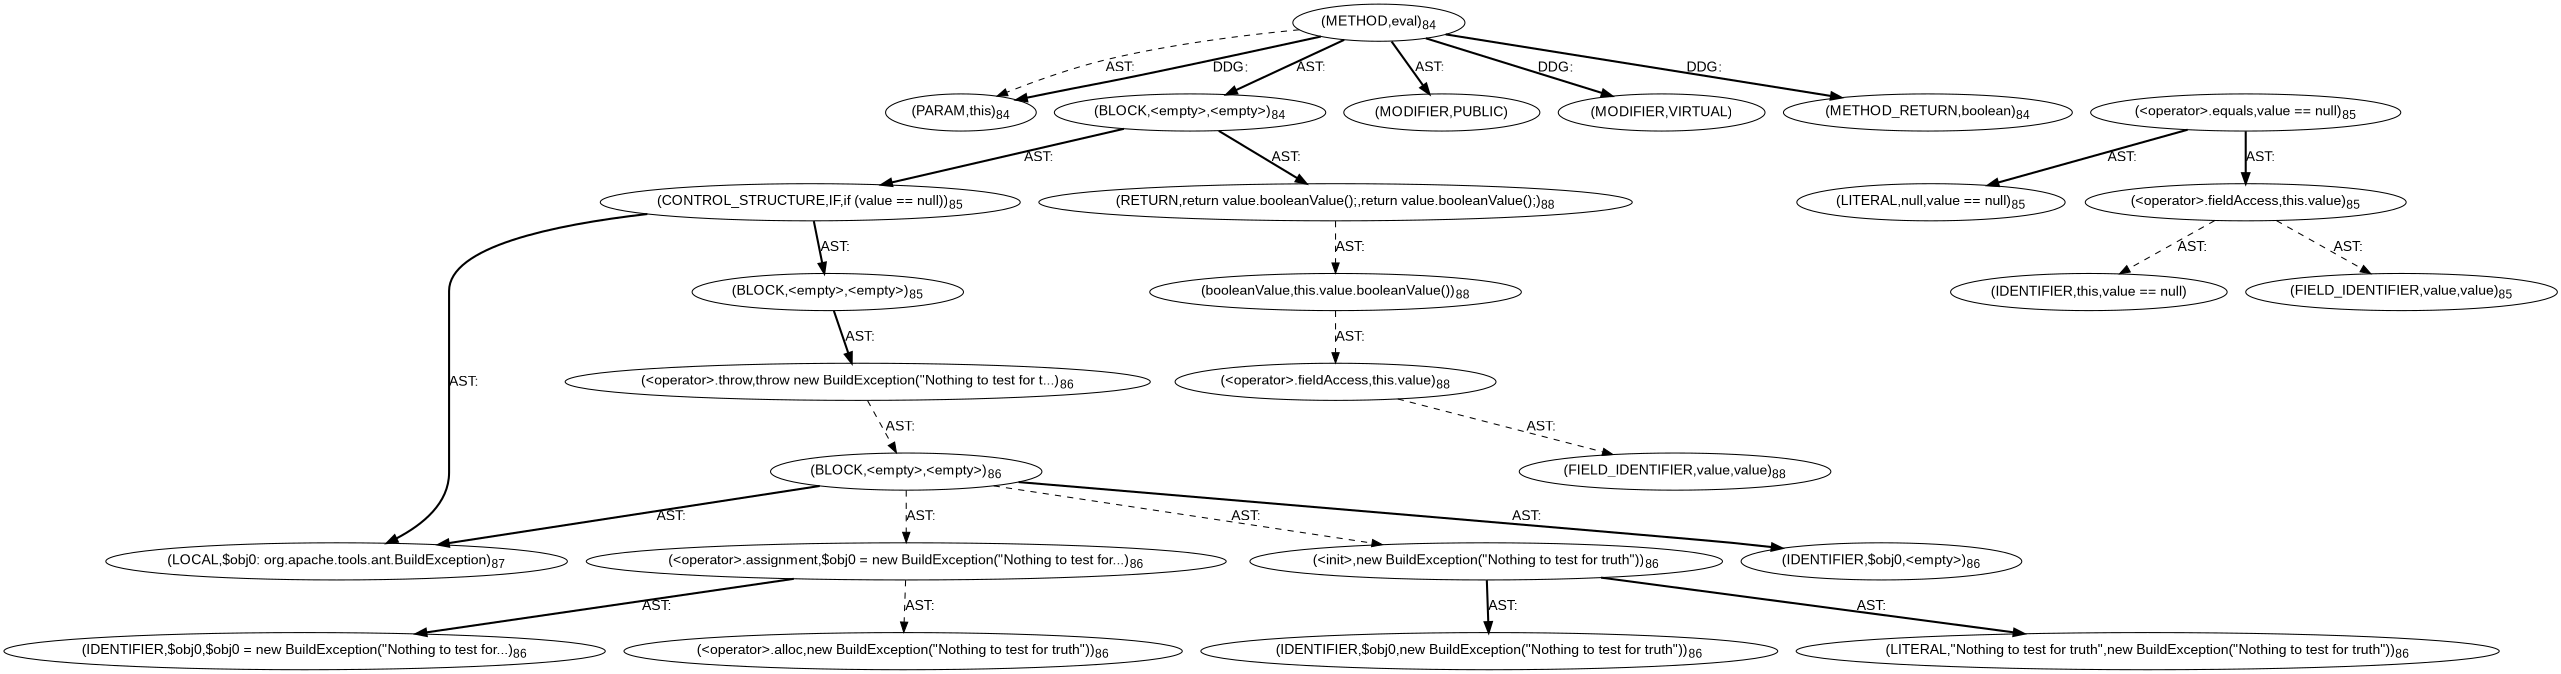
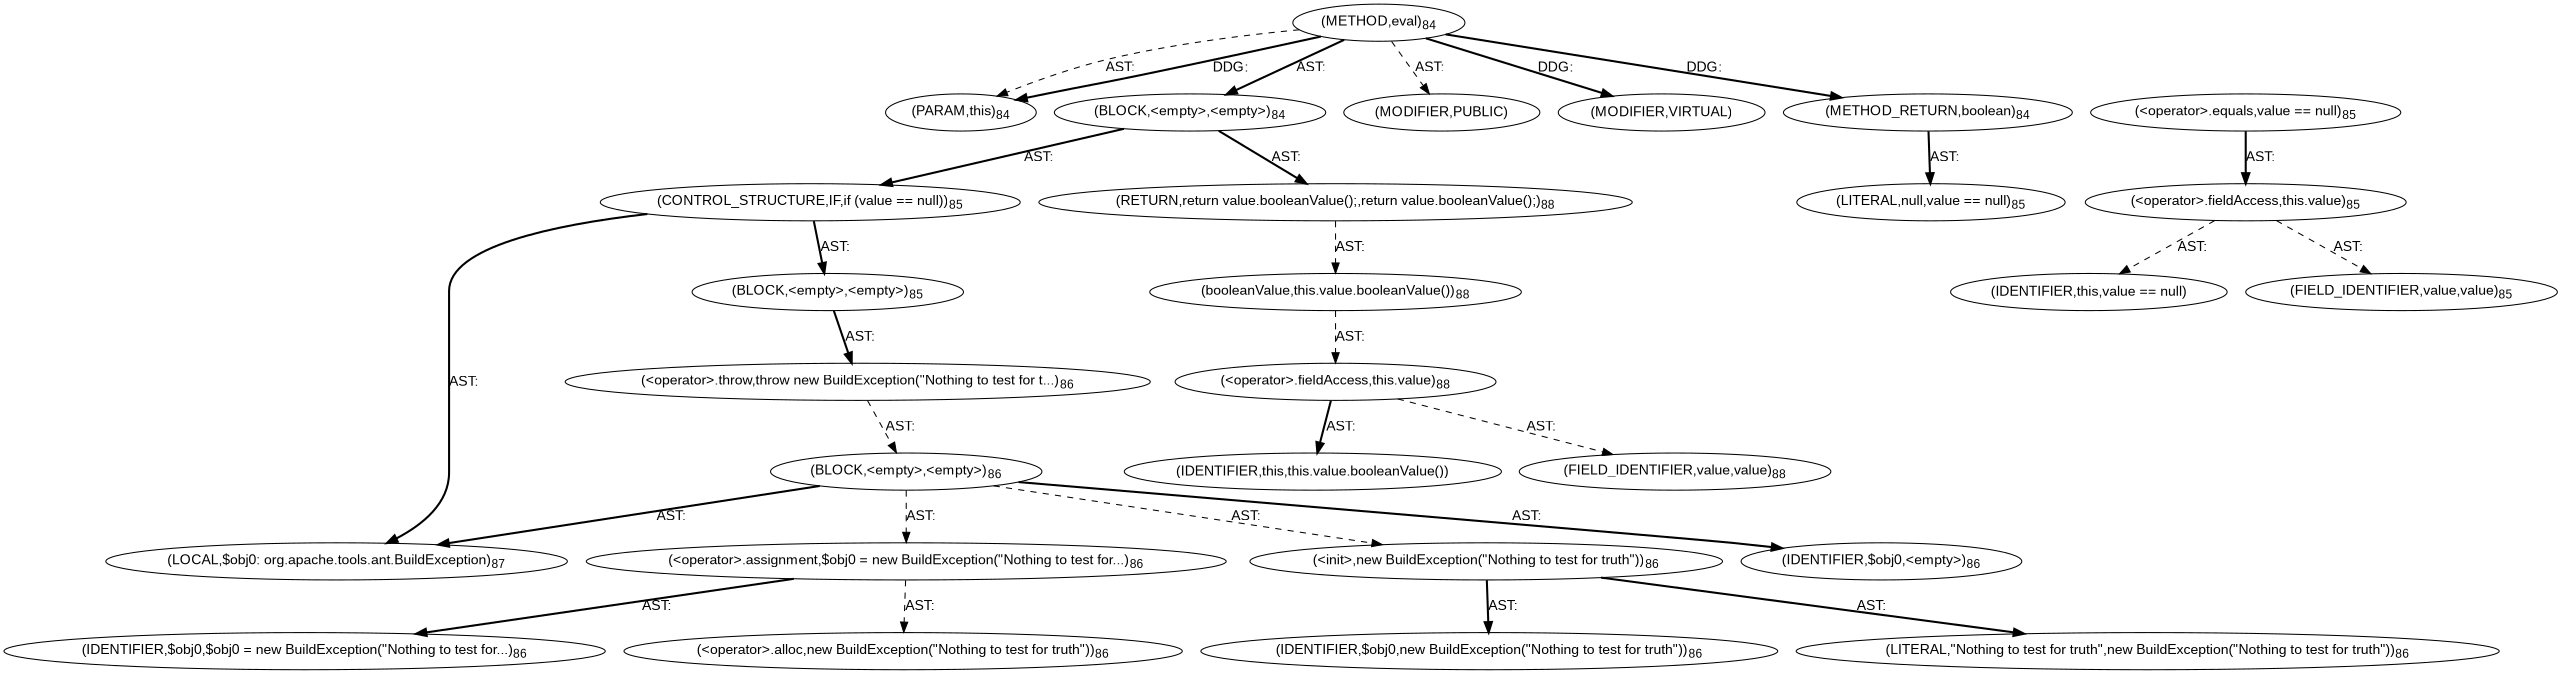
  digraph {
    fontname="Liberation Sans"
    node [fontname="Liberation Sans"]
    edge [fontname="Liberation Sans" style=bold]
    n1 [label=<(METHOD,eval)<SUB>84</SUB>>]
    n2 [label=<(PARAM,this)<SUB>84</SUB>>]
    n3 [label=<(BLOCK,&lt;empty&gt;,&lt;empty&gt;)<SUB>84</SUB>>]
    n4 [label=<(MODIFIER,PUBLIC)>]
    n5 [label=<(MODIFIER,VIRTUAL)>]
    n6 [label=<(METHOD_RETURN,boolean)<SUB>84</SUB>>]
    n7 [label=<(CONTROL_STRUCTURE,IF,if (value == null))<SUB>85</SUB>>]
    n8 [label=<(RETURN,return value.booleanValue();,return value.booleanValue();)<SUB>88</SUB>>]
    n9 [label=<(BLOCK,&lt;empty&gt;,&lt;empty&gt;)<SUB>85</SUB>>]
    n10 [label=<(LOCAL,$obj0: org.apache.tools.ant.BuildException)<SUB>87</SUB>>]
    n11 [label=<(booleanValue,this.value.booleanValue())<SUB>88</SUB>>]
    n12 [label=<(&lt;operator&gt;.equals,value == null)<SUB>85</SUB>>]
    n13 [label=<(&lt;operator&gt;.fieldAccess,this.value)<SUB>85</SUB>>]
    n14 [label=<(LITERAL,null,value == null)<SUB>85</SUB>>]
    n15 [label=<(&lt;operator&gt;.throw,throw new BuildException(&quot;Nothing to test for t...)<SUB>86</SUB>>]
    n16 [label=<(IDENTIFIER,this,value == null)>]
    n17 [label=<(FIELD_IDENTIFIER,value,value)<SUB>85</SUB>>]
    n18 [label=<(BLOCK,&lt;empty&gt;,&lt;empty&gt;)<SUB>86</SUB>>]
    n19 [label=<(&lt;operator&gt;.assignment,$obj0 = new BuildException(&quot;Nothing to test for...)<SUB>86</SUB>>]
    n20 [label=<(&lt;init&gt;,new BuildException(&quot;Nothing to test for truth&quot;))<SUB>86</SUB>>]
    n21 [label=<(IDENTIFIER,$obj0,&lt;empty&gt;)<SUB>86</SUB>>]
    n22 [label=<(IDENTIFIER,$obj0,$obj0 = new BuildException(&quot;Nothing to test for...)<SUB>86</SUB>>]
    n23 [label=<(&lt;operator&gt;.alloc,new BuildException(&quot;Nothing to test for truth&quot;))<SUB>86</SUB>>]
    n24 [label=<(IDENTIFIER,$obj0,new BuildException(&quot;Nothing to test for truth&quot;))<SUB>86</SUB>>]
    n25 [label=<(LITERAL,&quot;Nothing to test for truth&quot;,new BuildException(&quot;Nothing to test for truth&quot;))<SUB>86</SUB>>]
    n26 [label=<(&lt;operator&gt;.fieldAccess,this.value)<SUB>88</SUB>>]
+   n27 [label=<(IDENTIFIER,this,this.value.booleanValue())>]
    n28 [label=<(FIELD_IDENTIFIER,value,value)<SUB>88</SUB>>]
    n1 -> n2 [label="AST: " style=dashed]
    n1 -> n2 [label="DDG: "]
    n1 -> n3 [label="AST: "]
-   n1 -> n4 [label="AST: "]
+   n1 -> n4 [label="AST: " style=dashed]
    n1 -> n5 [label="DDG: "]
    n1 -> n6 [label="DDG: "]
    n3 -> n7 [label="AST: "]
    n3 -> n8 [label="AST: "]
    n7 -> n9 [label="AST: "]
    n7 -> n10 [label="AST: "]
    n8 -> n11 [label="AST: " style=dashed]
    n9 -> n15 [label="AST: "]
    n11 -> n26 [label="AST: " style=dashed]
    n12 -> n13 [label="AST: "]
-   n12 -> n14 [label="AST: "]
+   n6 -> n14 [label="AST: "]
    n13 -> n16 [label="AST: " style=dashed]
    n13 -> n17 [label="AST: " style=dashed]
    n15 -> n18 [label="AST: " style=dashed]
    n18 -> n10 [label="AST: "]
    n18 -> n19 [label="AST: " style=dashed]
    n18 -> n20 [label="AST: " style=dashed]
    n18 -> n21 [label="AST: "]
    n19 -> n22 [label="AST: "]
    n19 -> n23 [label="AST: " style=dashed]
    n20 -> n24 [label="AST: "]
    n20 -> n25 [label="AST: "]
+   n26 -> n27 [label="AST: "]
    n26 -> n28 [label="AST: " style=dashed]
  }
